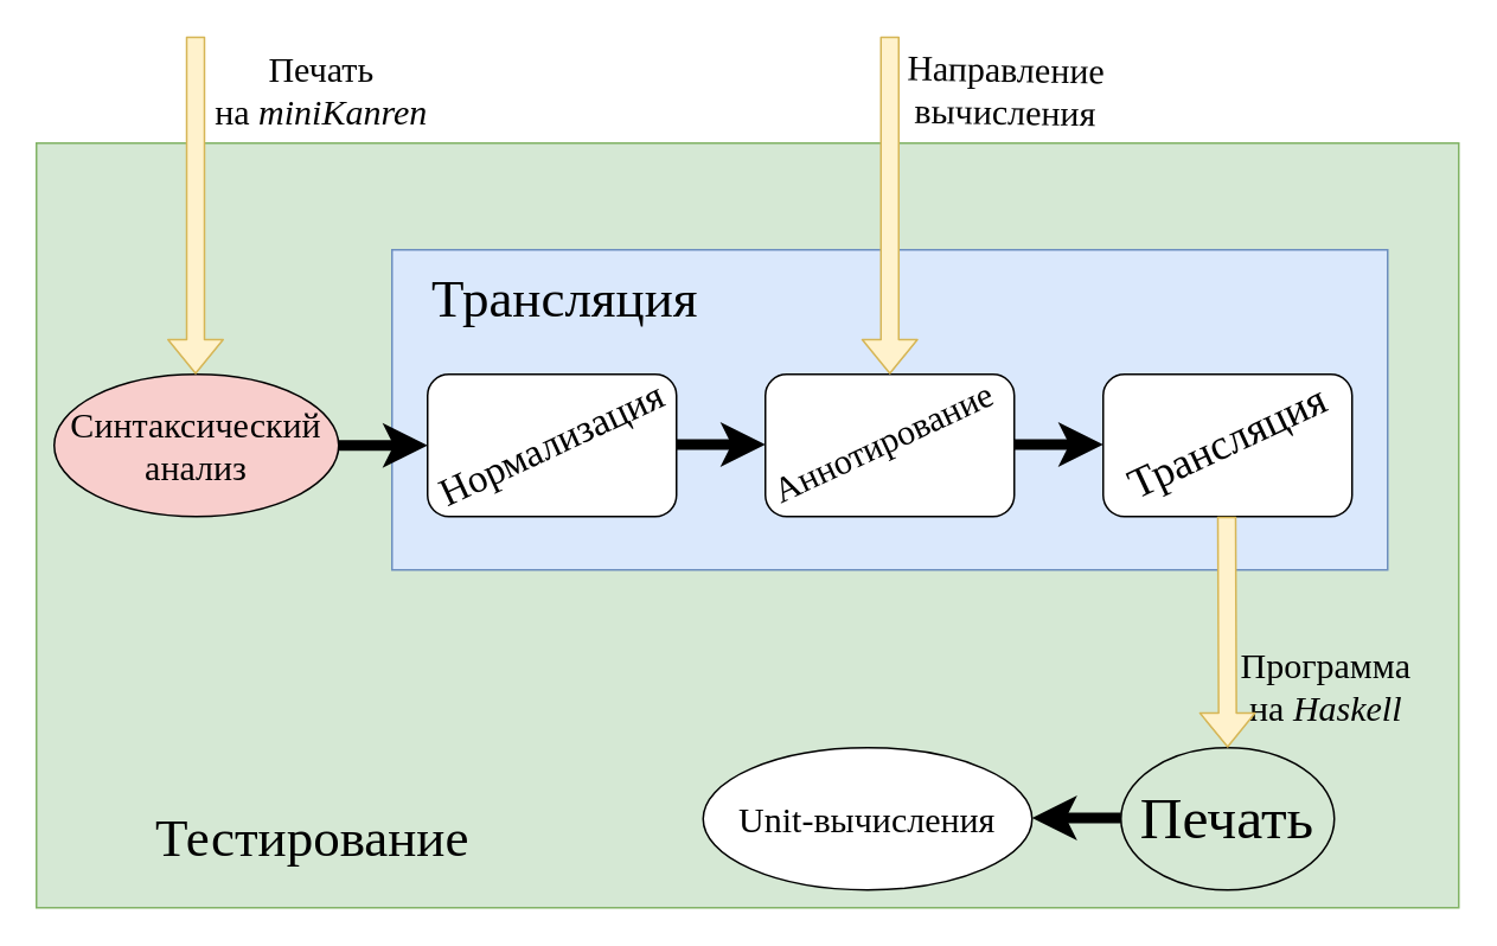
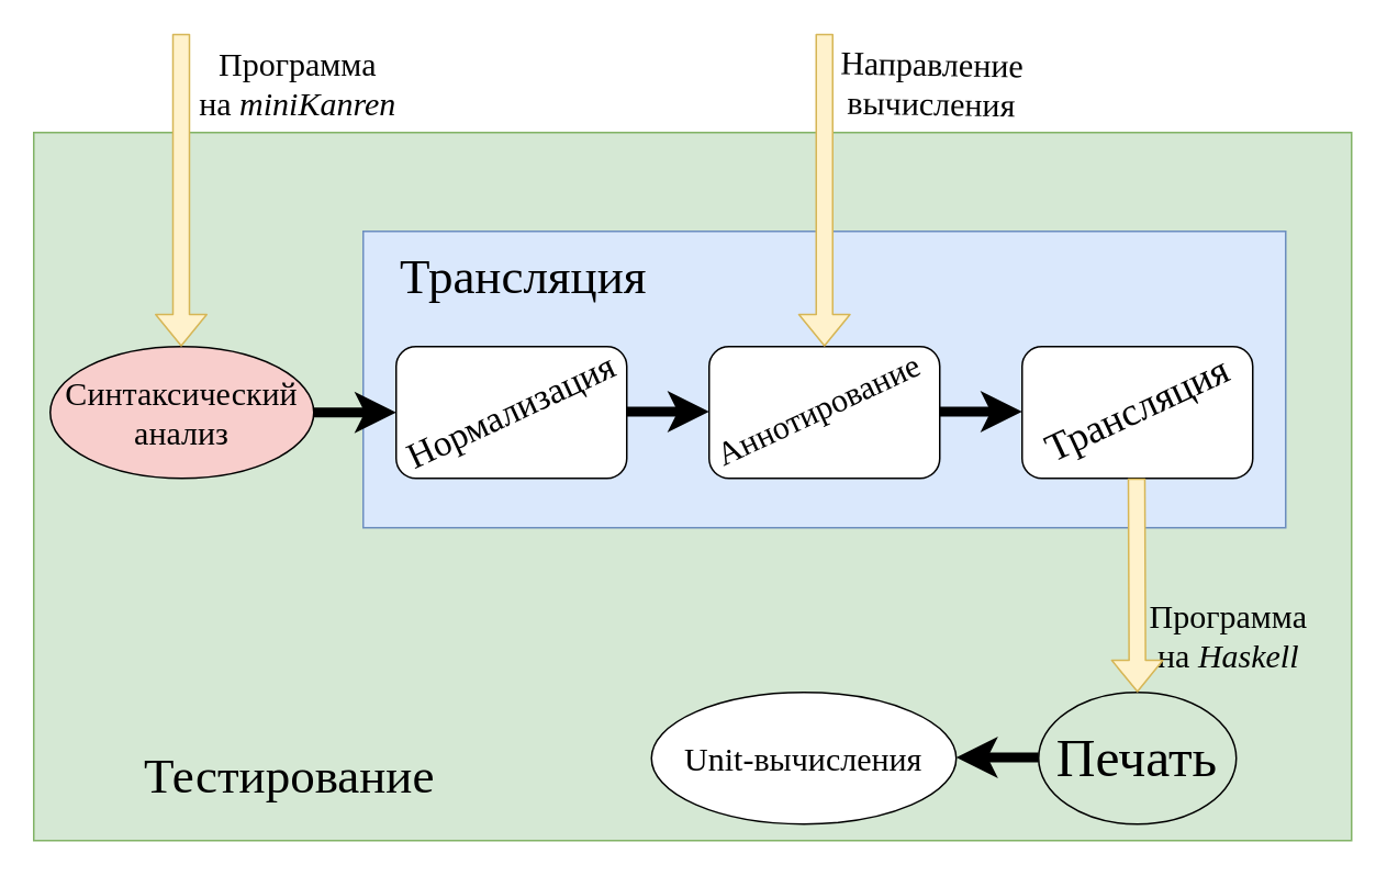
  <mxCell id="0" />
  <mxCell id="1" parent="0" />
  <mxCell id="2" value="" style="rounded=0;whiteSpace=wrap;html=1;fillColor=#d5e8d4;strokeColor=#82b366;" vertex="1" parent="1"><mxGeometry x="20" y="80" width="800" height="430" as="geometry" /></mxCell>
  <mxCell id="3" value="" style="rounded=0;whiteSpace=wrap;html=1;fillColor=#dae8fc;strokeColor=#6c8ebf;" vertex="1" parent="1"><mxGeometry x="220" y="140" width="560" height="180" as="geometry" /></mxCell>
- <mxCell id="4" value="&lt;font style=&quot;font-size: 20px&quot; face=&quot;Times New Roman&quot;&gt;Печать &lt;br&gt;на &lt;i&gt;miniKanren&lt;/i&gt;&lt;/font&gt;" style="text;html=1;align=center;verticalAlign=middle;resizable=0;points=[];autosize=1;" vertex="1" parent="1"><mxGeometry x="115" y="30" width="130" height="40" as="geometry" /></mxCell>
+ <mxCell id="4" value="&lt;font style=&quot;font-size: 20px&quot; face=&quot;Times New Roman&quot;&gt;Программа &lt;br&gt;на &lt;i&gt;miniKanren&lt;/i&gt;&lt;/font&gt;" style="text;html=1;align=center;verticalAlign=middle;resizable=0;points=[];autosize=1;" vertex="1" parent="1"><mxGeometry x="115" y="30" width="130" height="40" as="geometry" /></mxCell>
  <mxCell id="5" value="&lt;font style=&quot;font-size: 20px&quot; face=&quot;Times New Roman&quot;&gt;Синтаксический анализ&lt;br&gt;&lt;/font&gt;" style="ellipse;whiteSpace=wrap;html=1;fillColor=#f8cecc;" vertex="1" parent="1"><mxGeometry x="30" y="210" width="160" height="80" as="geometry" /></mxCell>
  <mxCell id="6" value="" style="rounded=1;whiteSpace=wrap;html=1;" vertex="1" parent="1"><mxGeometry x="240" y="210" width="140" height="80" as="geometry" /></mxCell>
  <mxCell id="7" value="" style="rounded=1;whiteSpace=wrap;html=1;" vertex="1" parent="1"><mxGeometry x="430" y="210" width="140" height="80" as="geometry" /></mxCell>
  <mxCell id="8" value="&lt;font style=&quot;font-size: 33px&quot; face=&quot;Times New Roman&quot;&gt;Печать&lt;/font&gt;" style="ellipse;whiteSpace=wrap;html=1;fillColor=#d5e8d4;" vertex="1" parent="1"><mxGeometry x="630" y="420" width="120" height="80" as="geometry" /></mxCell>
  <mxCell id="9" value="" style="endArrow=classic;html=1;exitX=1;exitY=0.5;exitDx=0;exitDy=0;entryX=0;entryY=0.5;entryDx=0;entryDy=0;strokeWidth=6;" edge="1" parent="1" source="5" target="6"><mxGeometry width="50" height="50" relative="1" as="geometry"><mxPoint x="190" y="270" as="sourcePoint" /><mxPoint x="240" y="220" as="targetPoint" /></mxGeometry></mxCell>
  <mxCell id="10" value="" style="endArrow=classic;html=1;exitX=1;exitY=0.5;exitDx=0;exitDy=0;entryX=0;entryY=0.5;entryDx=0;entryDy=0;strokeWidth=6;" edge="1" parent="1"><mxGeometry width="50" height="50" relative="1" as="geometry"><mxPoint x="380" y="249.5" as="sourcePoint" /><mxPoint x="430" y="249.5" as="targetPoint" /></mxGeometry></mxCell>
  <mxCell id="11" value="" style="endArrow=classic;html=1;exitX=1;exitY=0.5;exitDx=0;exitDy=0;entryX=0;entryY=0.5;entryDx=0;entryDy=0;strokeWidth=6;" edge="1" parent="1"><mxGeometry width="50" height="50" relative="1" as="geometry"><mxPoint x="570" y="249.5" as="sourcePoint" /><mxPoint x="620" y="249.5" as="targetPoint" /></mxGeometry></mxCell>
  <mxCell id="12" value="&lt;font style=&quot;font-size: 20px&quot; face=&quot;Times New Roman&quot;&gt;Программа&lt;br&gt;на &lt;i&gt;Haskell&lt;/i&gt;&lt;/font&gt;" style="text;html=1;align=center;verticalAlign=middle;resizable=0;points=[];autosize=1;" vertex="1" parent="1"><mxGeometry x="690" y="365" width="110" height="40" as="geometry" /></mxCell>
  <mxCell id="13" value="&lt;font style=&quot;font-size: 30px&quot; face=&quot;Times New Roman&quot;&gt;Тестирование&lt;/font&gt;" style="text;html=1;align=center;verticalAlign=middle;resizable=0;points=[];autosize=1;" vertex="1" parent="1"><mxGeometry x="80" y="460" width="190" height="20" as="geometry" /></mxCell>
  <mxCell id="14" value="&lt;font style=&quot;font-size: 30px&quot; face=&quot;Times New Roman&quot;&gt;Трансляция&lt;/font&gt;" style="text;html=1;align=center;verticalAlign=middle;resizable=0;points=[];autosize=1;" vertex="1" parent="1"><mxGeometry x="232" y="157" width="170" height="20" as="geometry" /></mxCell>
  <mxCell id="15" value="&lt;div style=&quot;font-size: 20px&quot;&gt;&lt;font style=&quot;font-size: 20px&quot; face=&quot;Times New Roman&quot;&gt;Направление&lt;br&gt; вычисления&lt;/font&gt;&lt;/div&gt;" style="text;html=1;align=center;verticalAlign=middle;resizable=0;points=[];autosize=1;rotation=1;" vertex="1" parent="1"><mxGeometry x="500" y="30" width="130" height="40" as="geometry" /></mxCell>
  <mxCell id="16" value="&lt;font style=&quot;font-size: 22px&quot; face=&quot;Times New Roman&quot;&gt;Нормализация&lt;/font&gt;" style="text;whiteSpace=wrap;html=1;rotation=-25;" vertex="1" parent="1"><mxGeometry x="237" y="226" width="160" height="30" as="geometry" /></mxCell>
  <mxCell id="17" value="&lt;font style=&quot;font-size: 20px&quot; face=&quot;Times New Roman&quot;&gt;Аннотирование&lt;/font&gt;" style="text;whiteSpace=wrap;html=1;rotation=-25;" vertex="1" parent="1"><mxGeometry x="425" y="225" width="160" height="30" as="geometry" /></mxCell>
  <mxCell id="18" value="" style="rounded=1;whiteSpace=wrap;html=1;" vertex="1" parent="1"><mxGeometry x="620" y="210" width="140" height="80" as="geometry" /></mxCell>
  <mxCell id="19" value="&lt;div style=&quot;font-size: 24px&quot;&gt;&lt;font style=&quot;font-size: 24px&quot; face=&quot;Times New Roman&quot;&gt;Трансляция&lt;/font&gt;&lt;/div&gt;&lt;div style=&quot;font-size: 24px&quot;&gt;&lt;font style=&quot;font-size: 24px&quot; face=&quot;Times New Roman&quot;&gt;&lt;br&gt;&lt;/font&gt;&lt;/div&gt;" style="text;whiteSpace=wrap;html=1;rotation=-25;" vertex="1" parent="1"><mxGeometry x="624" y="220" width="160" height="30" as="geometry" /></mxCell>
  <mxCell id="20" value="" style="shape=flexArrow;endArrow=classic;html=1;strokeWidth=1;fillColor=#fff2cc;strokeColor=#d6b656;" edge="1" parent="1" target="8"><mxGeometry width="50" height="50" relative="1" as="geometry"><mxPoint x="689.5" y="290" as="sourcePoint" /><mxPoint x="690" y="400" as="targetPoint" /></mxGeometry></mxCell>
  <mxCell id="21" value="&lt;font style=&quot;font-size: 20px&quot; face=&quot;Times New Roman&quot;&gt;Unit-вычисления&lt;/font&gt;" style="ellipse;whiteSpace=wrap;html=1;" vertex="1" parent="1"><mxGeometry x="395" y="420" width="185" height="80" as="geometry" /></mxCell>
  <mxCell id="22" value="" style="endArrow=classic;html=1;entryX=0;entryY=0.5;entryDx=0;entryDy=0;strokeWidth=6;" edge="1" parent="1"><mxGeometry width="50" height="50" relative="1" as="geometry"><mxPoint x="630" y="459.5" as="sourcePoint" /><mxPoint x="580" y="459.5" as="targetPoint" /></mxGeometry></mxCell>
  <mxCell id="23" value="" style="shape=flexArrow;endArrow=classic;html=1;strokeWidth=1;fillColor=#fff2cc;strokeColor=#d6b656;" edge="1" parent="1"><mxGeometry width="50" height="50" relative="1" as="geometry"><mxPoint x="500" y="20" as="sourcePoint" /><mxPoint x="500" y="210" as="targetPoint" /></mxGeometry></mxCell>
  <mxCell id="24" value="" style="shape=flexArrow;endArrow=classic;html=1;strokeWidth=1;fillColor=#fff2cc;strokeColor=#d6b656;" edge="1" parent="1"><mxGeometry width="50" height="50" relative="1" as="geometry"><mxPoint x="109.5" y="20" as="sourcePoint" /><mxPoint x="109.5" y="210" as="targetPoint" /></mxGeometry></mxCell>
